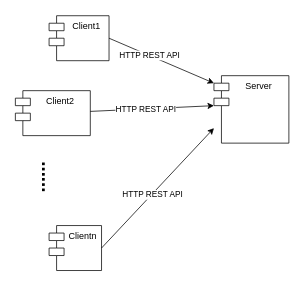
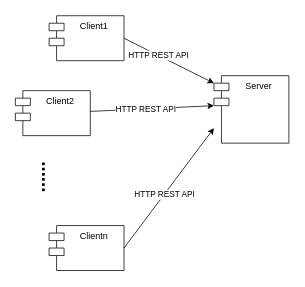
  <mxCell id="0" />
  <mxCell id="1" parent="0" />
- <mxCell id="2" value="Client1" style="shape=module;align=left;spacingLeft=20;align=center;verticalAlign=top;" vertex="1" parent="1"><mxGeometry x="65" y="20" width="80" height="60" as="geometry" /></mxCell>
+ <mxCell id="2" value="Client1" style="shape=module;align=left;spacingLeft=20;align=center;verticalAlign=top;" vertex="1" parent="1"><mxGeometry x="65" y="20" width="100" height="60" as="geometry" /></mxCell>
  <mxCell id="3" value="Client2" style="shape=module;align=left;spacingLeft=20;align=center;verticalAlign=top;" vertex="1" parent="1"><mxGeometry x="20" y="120" width="100" height="60" as="geometry" /></mxCell>
- <mxCell id="4" value="Clientn" style="shape=module;align=left;spacingLeft=20;align=center;verticalAlign=top;" vertex="1" parent="1"><mxGeometry x="65" y="300" width="70" height="60" as="geometry" /></mxCell>
+ <mxCell id="4" value="Clientn" style="shape=module;align=left;spacingLeft=20;align=center;verticalAlign=top;" vertex="1" parent="1"><mxGeometry x="65" y="300" width="100" height="60" as="geometry" /></mxCell>
  <mxCell id="5" value="&lt;h3&gt;&lt;font style=&quot;font-size: 25.04px&quot;&gt;......&lt;/font&gt;&lt;/h3&gt;" style="text;html=1;align=center;verticalAlign=middle;resizable=0;points=[];autosize=1;strokeColor=none;rotation=90;" vertex="1" parent="1"><mxGeometry x="35" y="210" width="60" height="50" as="geometry" /></mxCell>
  <mxCell id="6" value="" style="endArrow=classic;html=1;exitX=1;exitY=0.5;exitDx=0;exitDy=0;" edge="1" parent="1" source="2"><mxGeometry width="50" height="50" relative="1" as="geometry"><mxPoint x="225" y="200" as="sourcePoint" /><mxPoint x="285" y="110" as="targetPoint" /></mxGeometry></mxCell>
  <mxCell id="7" value="HTTP REST API" style="edgeLabel;html=1;align=center;verticalAlign=middle;resizable=0;points=[];" vertex="1" connectable="0" parent="6"><mxGeometry x="-0.242" relative="1" as="geometry"><mxPoint as="offset" /></mxGeometry></mxCell>
  <mxCell id="8" value="" style="endArrow=classic;html=1;" edge="1" parent="1" source="3"><mxGeometry width="50" height="50" relative="1" as="geometry"><mxPoint x="175" y="60" as="sourcePoint" /><mxPoint x="285" y="140" as="targetPoint" /></mxGeometry></mxCell>
  <mxCell id="9" value="HTTP REST API" style="edgeLabel;html=1;align=center;verticalAlign=middle;resizable=0;points=[];" vertex="1" connectable="0" parent="8"><mxGeometry x="-0.108" relative="1" as="geometry"><mxPoint as="offset" /></mxGeometry></mxCell>
  <mxCell id="10" value="" style="endArrow=classic;html=1;exitX=1;exitY=0.5;exitDx=0;exitDy=0;" edge="1" parent="1" source="4"><mxGeometry width="50" height="50" relative="1" as="geometry"><mxPoint x="115" y="157.826" as="sourcePoint" /><mxPoint x="285" y="170" as="targetPoint" /></mxGeometry></mxCell>
  <mxCell id="11" value="HTTP REST API" style="edgeLabel;html=1;align=center;verticalAlign=middle;resizable=0;points=[];" vertex="1" connectable="0" parent="10"><mxGeometry x="-0.108" relative="1" as="geometry"><mxPoint as="offset" /></mxGeometry></mxCell>
  <mxCell id="12" value="Server" style="shape=module;align=left;spacingLeft=20;align=center;verticalAlign=top;" vertex="1" parent="1"><mxGeometry x="285" y="100" width="100" height="90" as="geometry" /></mxCell>
